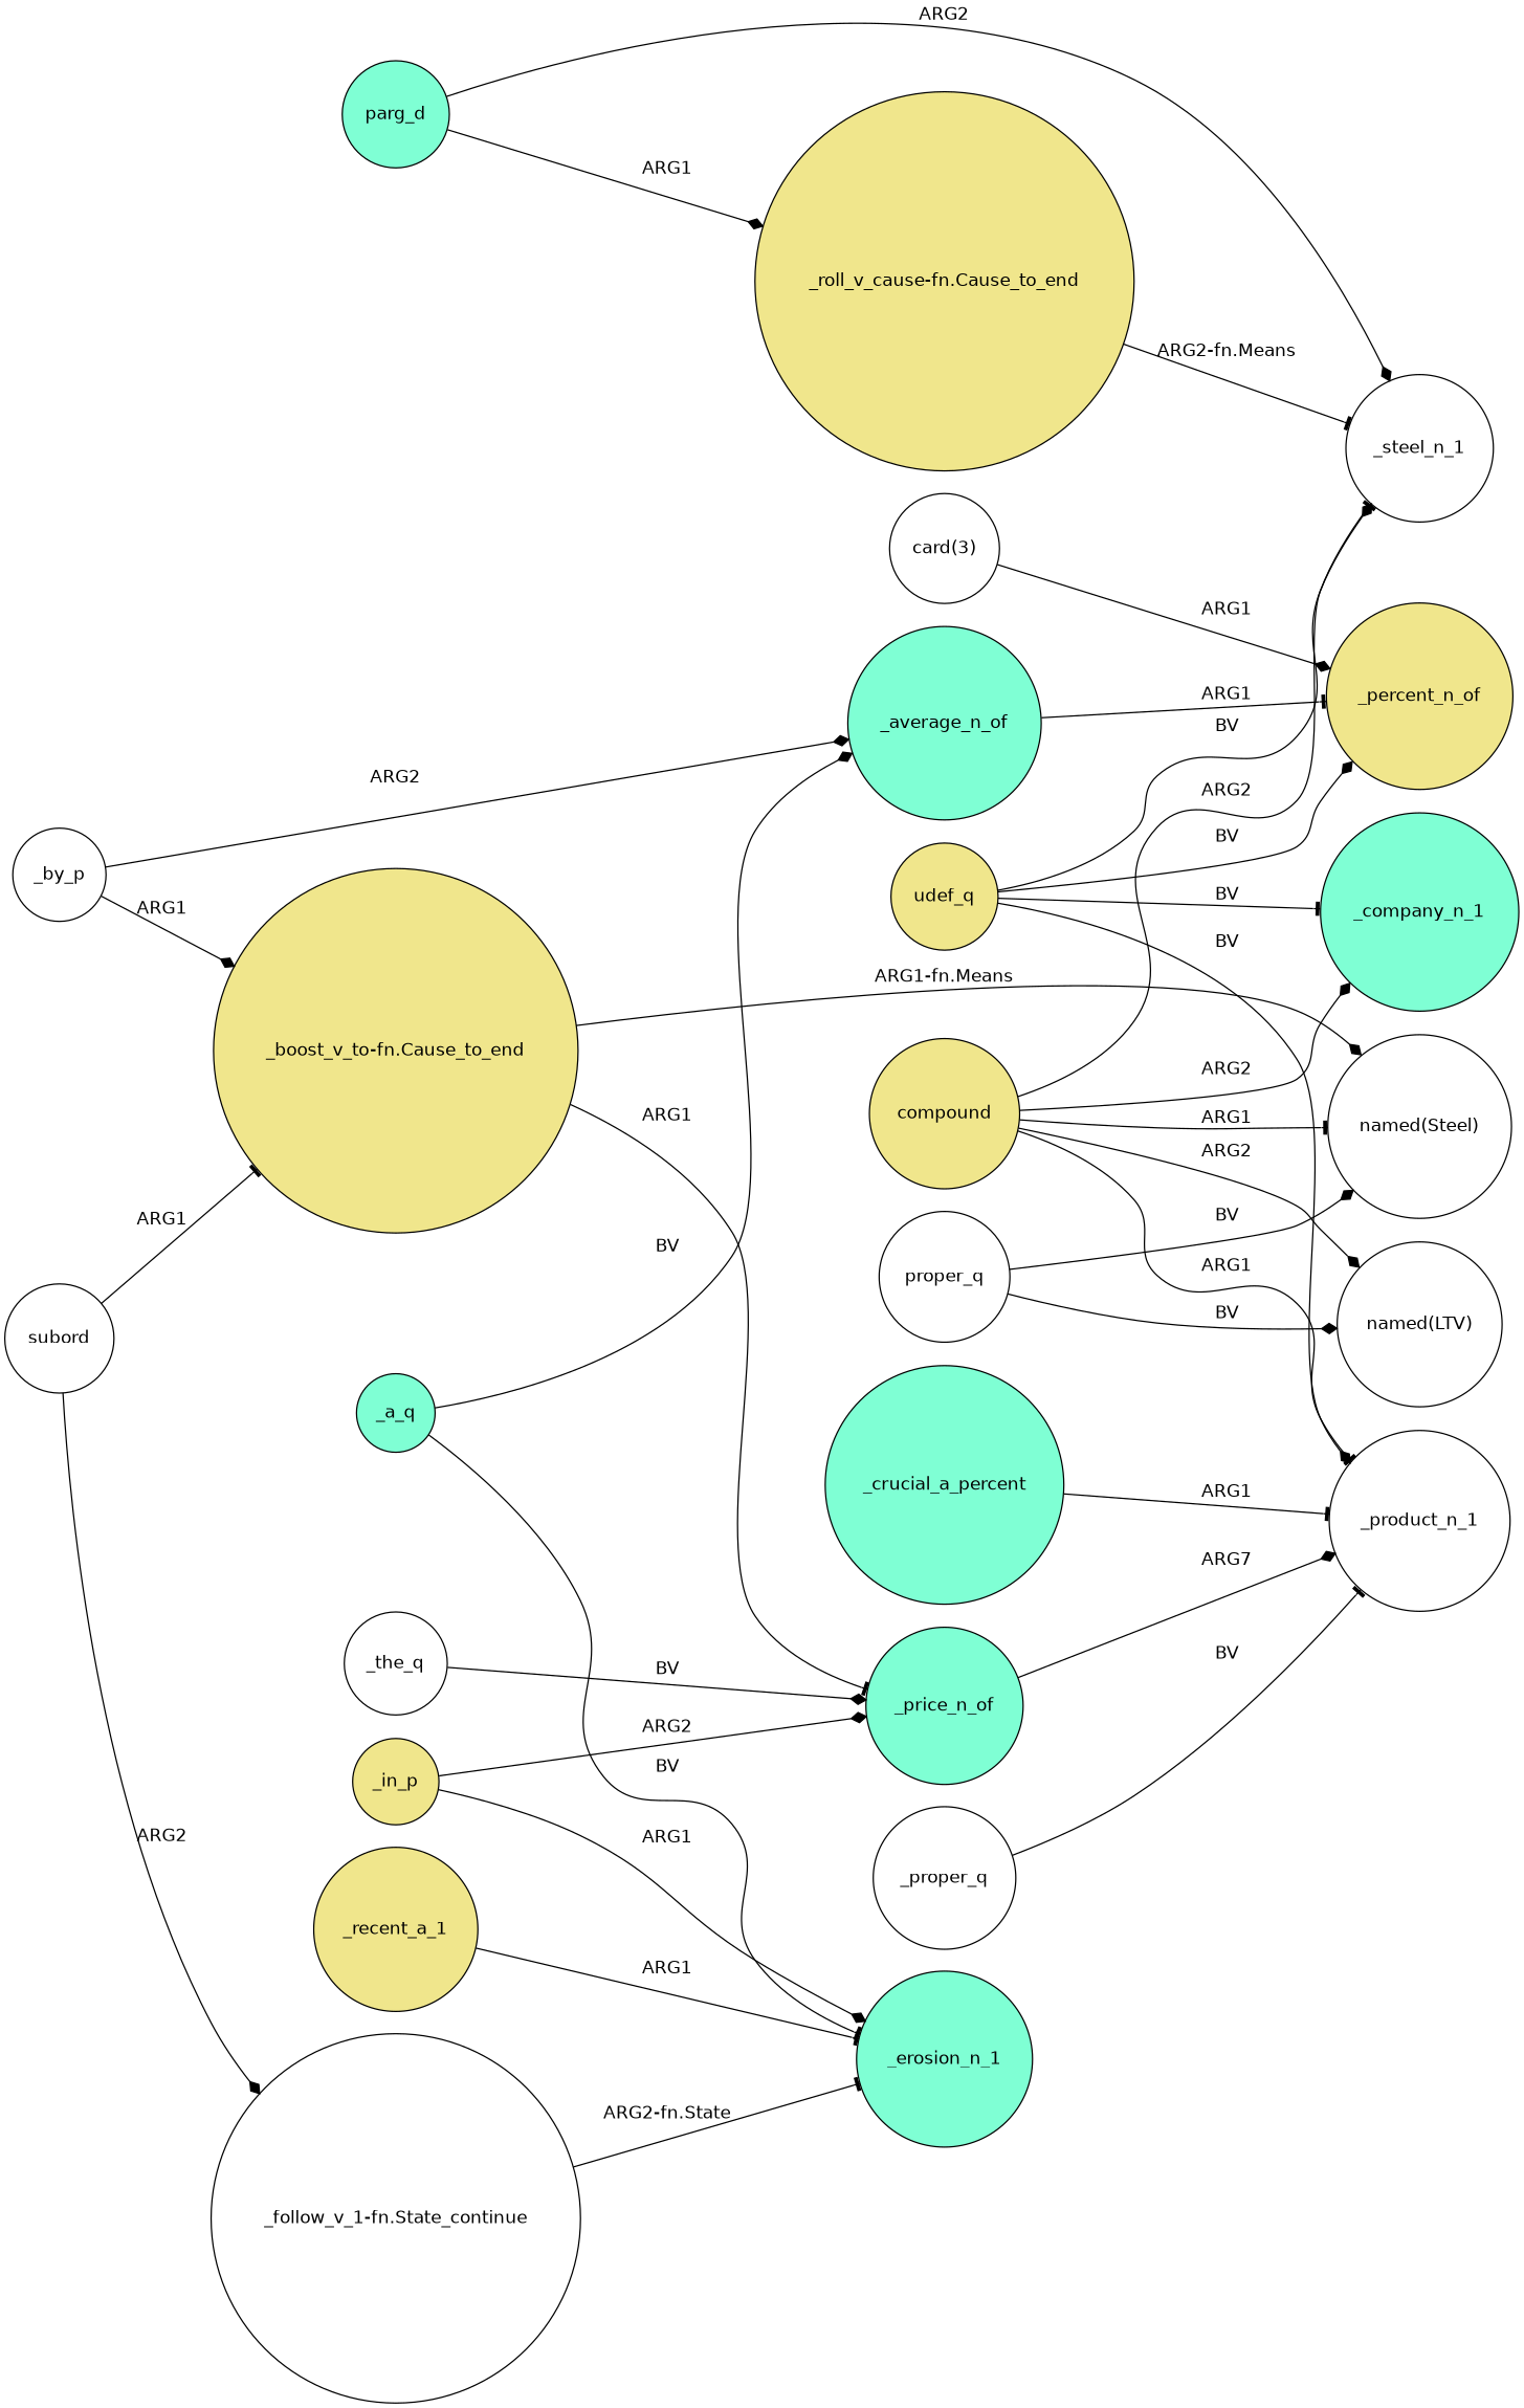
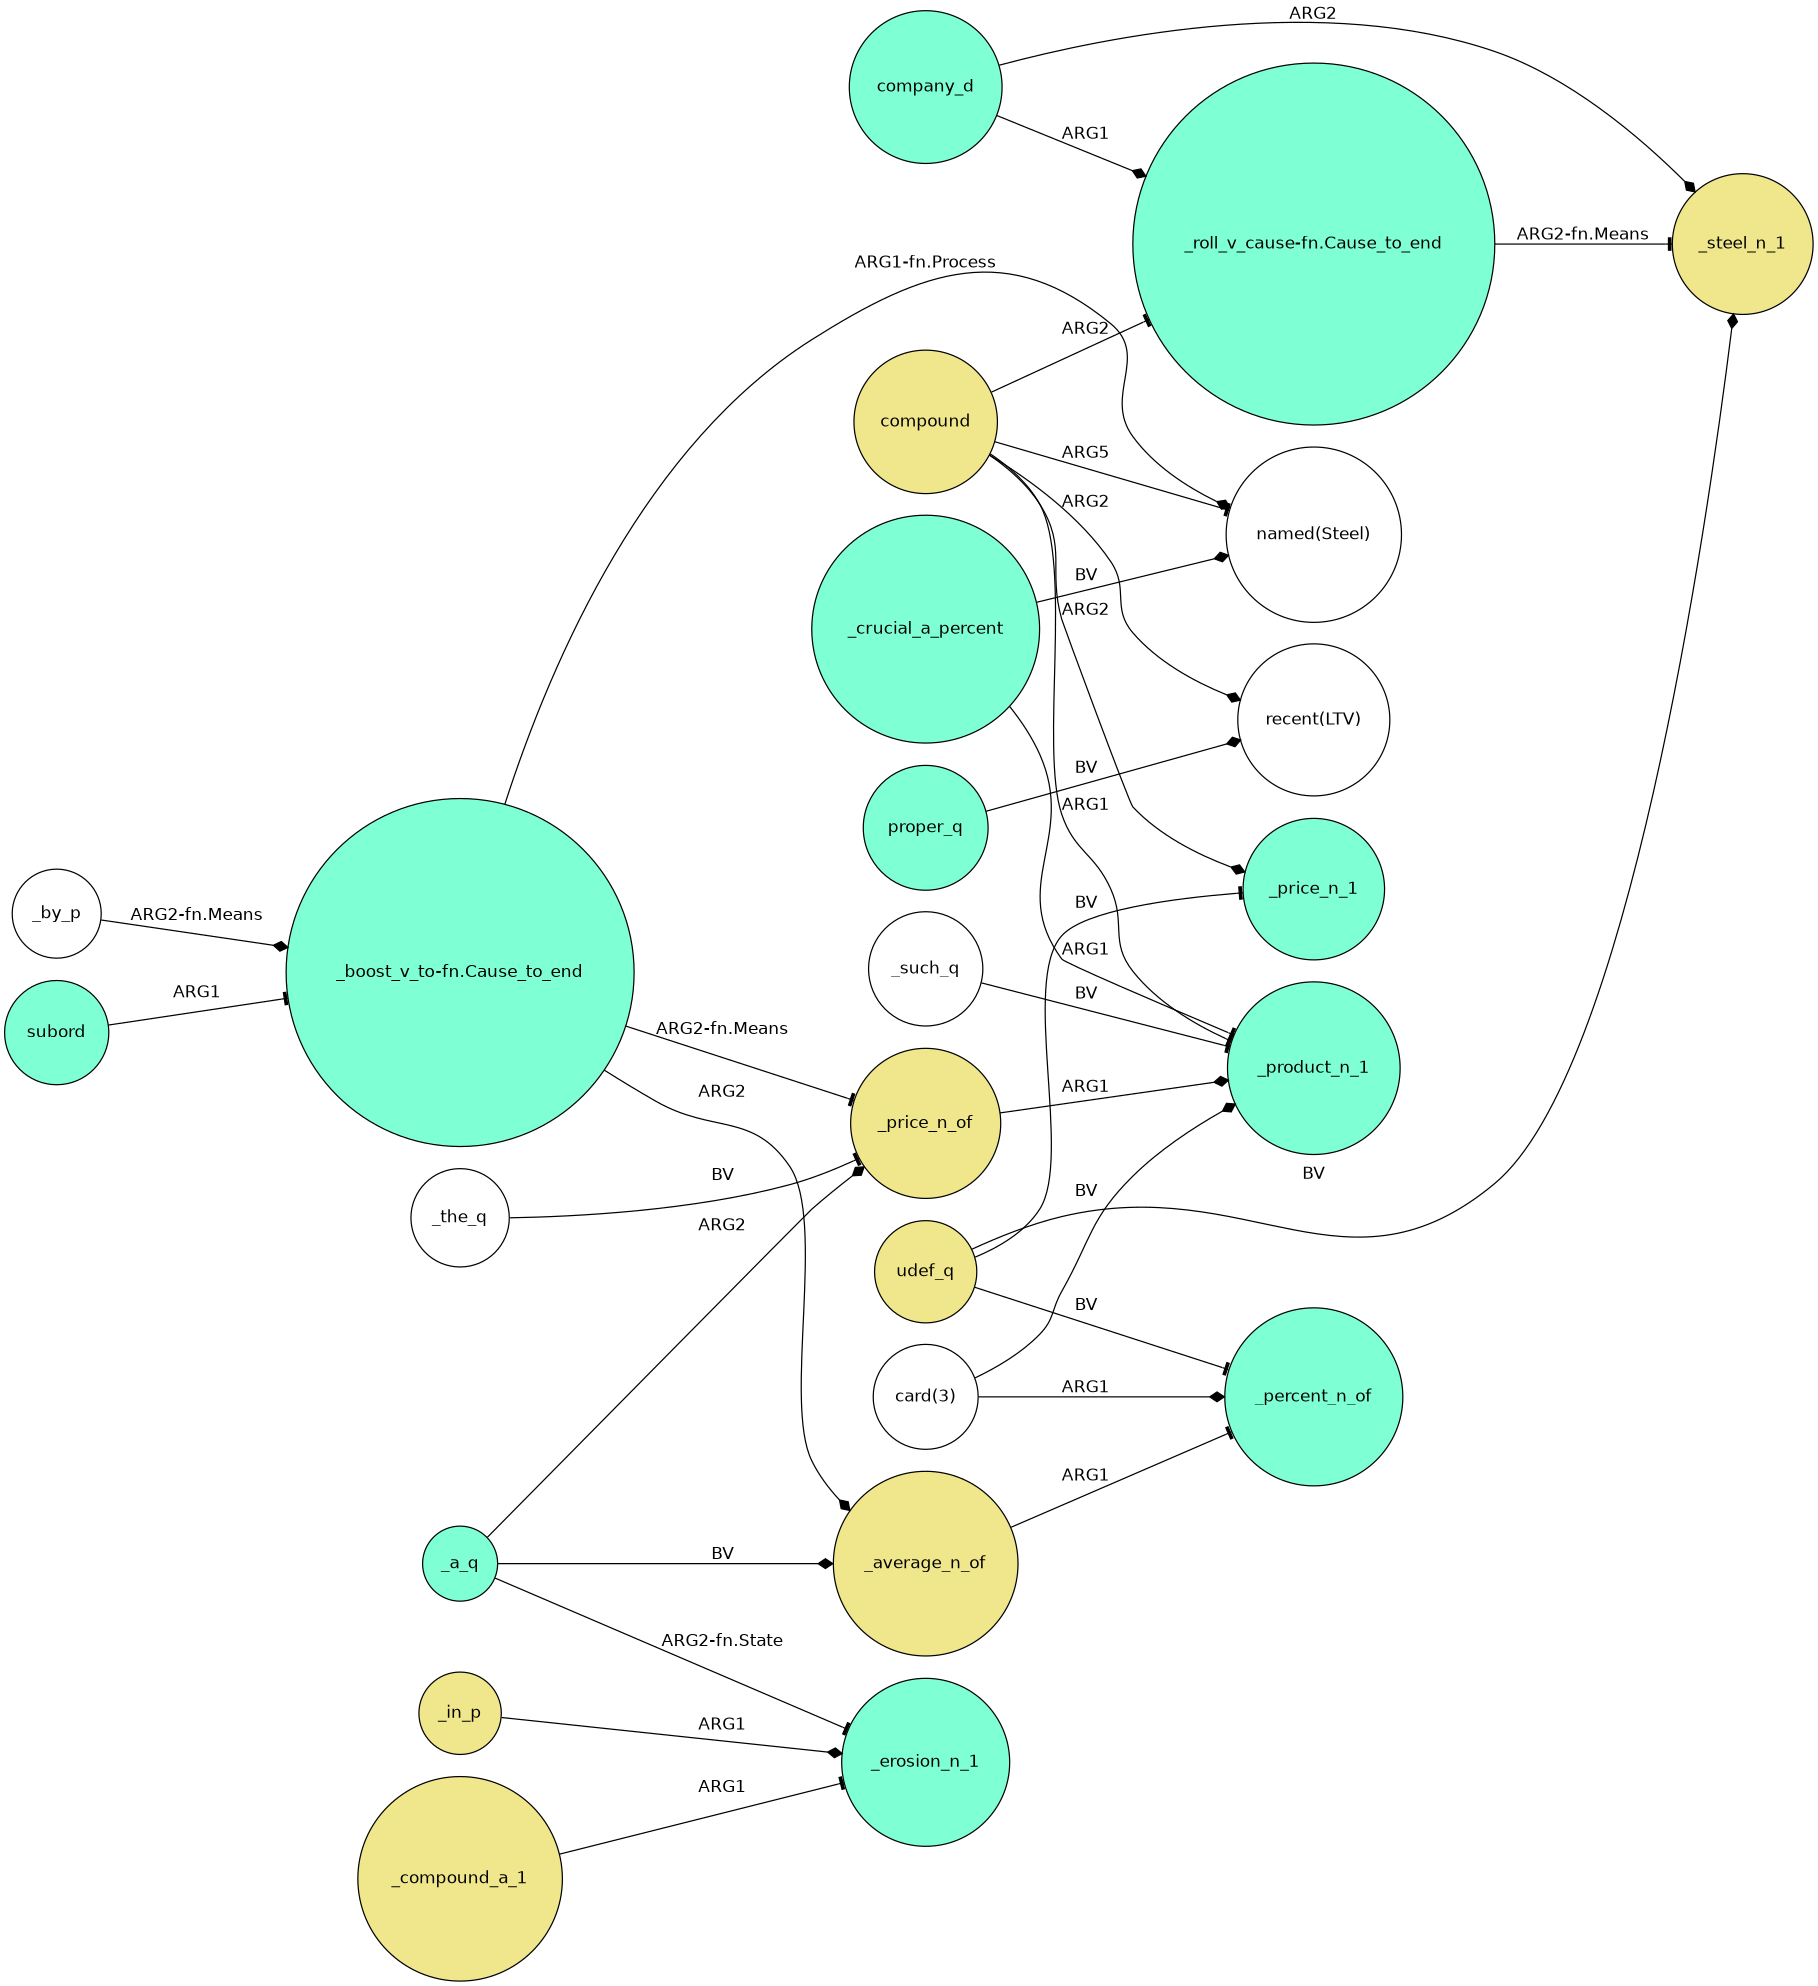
  digraph {
    fontname="DejaVu Sans"
    rankdir=LR
    node [fillcolor=aquamarine fontname="DejaVu Sans" shape=circle style=filled]
    edge [arrowhead=diamond fontname="DejaVu Sans"]
-   _steel_n_1 [fillcolor=white]
-   parg_d
-   "_roll_v_cause-fn.Cause_to_end" [fillcolor=khaki]
+   _steel_n_1 [fillcolor=khaki]
+   parg_d [label=company_d]
+   "_roll_v_cause-fn.Cause_to_end"
    compound [fillcolor=khaki]
    "named(Steel)" [fillcolor=white]
-   _company_n_1
-   _product_n_1 [fillcolor=white]
-   "named(LTV)" [fillcolor=white]
+   _company_n_1 [label=_price_n_1]
+   _product_n_1
+   "named(LTV)" [fillcolor=white label="recent(LTV)"]
    _a_q
    _erosion_n_1
-   _average_n_of
-   _percent_n_of [fillcolor=khaki]
-   _such_q [fillcolor=white label=_proper_q]
+   _average_n_of [fillcolor=khaki]
+   _percent_n_of
+   _such_q [fillcolor=white]
    n14 [label=_crucial_a_percent]
    _by_p [fillcolor=white]
-   "_boost_v_to-fn.Cause_to_end" [fillcolor=khaki]
-   _price_n_of
+   "_boost_v_to-fn.Cause_to_end"
+   _price_n_of [fillcolor=khaki]
    udef_q [fillcolor=khaki]
    "card(3)" [fillcolor=white]
-   proper_q [fillcolor=white]
+   proper_q
    _in_p [fillcolor=khaki]
-   "_follow_v_1-fn.State_continue" [fillcolor=white]
-   _recent_a_1 [fillcolor=khaki]
-   subord [fillcolor=white]
+   _recent_a_1 [fillcolor=khaki label=_compound_a_1]
+   subord
    _the_q [fillcolor=white]
    parg_d -> _steel_n_1 [label=ARG2]
    parg_d -> "_roll_v_cause-fn.Cause_to_end" [label=ARG1]
    "_roll_v_cause-fn.Cause_to_end" -> _steel_n_1 [arrowhead=tee label="ARG2-fn.Means"]
-   compound -> _steel_n_1 [arrowhead=tee label=ARG2]
-   compound -> "named(Steel)" [arrowhead=tee label=ARG1]
+   compound -> "_roll_v_cause-fn.Cause_to_end" [arrowhead=tee label=ARG2]
+   compound -> "named(Steel)" [arrowhead=tee label=ARG5]
    compound -> _company_n_1 [label=ARG2]
    compound -> _product_n_1 [arrowhead=tee label=ARG1]
    compound -> "named(LTV)" [label=ARG2]
-   _a_q -> _erosion_n_1 [arrowhead=tee label=BV]
+   _a_q -> _erosion_n_1 [arrowhead=tee label="ARG2-fn.State"]
    _a_q -> _average_n_of [label=BV]
    _average_n_of -> _percent_n_of [arrowhead=tee label=ARG1]
    _such_q -> _product_n_1 [arrowhead=tee label=BV]
    n14 -> _product_n_1 [arrowhead=tee label=ARG1]
-   _by_p -> _average_n_of [label=ARG2]
-   _by_p -> "_boost_v_to-fn.Cause_to_end" [label=ARG1]
-   "_boost_v_to-fn.Cause_to_end" -> "named(Steel)" [label="ARG1-fn.Means"]
-   "_boost_v_to-fn.Cause_to_end" -> _price_n_of [arrowhead=tee label=ARG1]
-   _price_n_of -> _product_n_1 [label=ARG7]
+   "_boost_v_to-fn.Cause_to_end" -> _average_n_of [label=ARG2]
+   _by_p -> "_boost_v_to-fn.Cause_to_end" [label="ARG2-fn.Means"]
+   "_boost_v_to-fn.Cause_to_end" -> "named(Steel)" [label="ARG1-fn.Process"]
+   "_boost_v_to-fn.Cause_to_end" -> _price_n_of [arrowhead=tee label="ARG2-fn.Means"]
+   _price_n_of -> _product_n_1 [label=ARG1]
    udef_q -> _steel_n_1 [label=BV]
    udef_q -> _company_n_1 [arrowhead=tee label=BV]
-   udef_q -> _product_n_1 [label=BV]
-   udef_q -> _percent_n_of [label=BV]
+   "card(3)" -> _product_n_1 [label=BV]
+   udef_q -> _percent_n_of [arrowhead=tee label=BV]
    "card(3)" -> _percent_n_of [label=ARG1]
-   proper_q -> "named(Steel)" [label=BV]
+   n14 -> "named(Steel)" [label=BV]
    proper_q -> "named(LTV)" [label=BV]
    _in_p -> _erosion_n_1 [label=ARG1]
-   _in_p -> _price_n_of [label=ARG2]
-   "_follow_v_1-fn.State_continue" -> _erosion_n_1 [arrowhead=tee label="ARG2-fn.State"]
+   _a_q -> _price_n_of [label=ARG2]
    _recent_a_1 -> _erosion_n_1 [arrowhead=tee label=ARG1]
    subord -> "_boost_v_to-fn.Cause_to_end" [arrowhead=tee label=ARG1]
-   subord -> "_follow_v_1-fn.State_continue" [label=ARG2]
-   _the_q -> _price_n_of [label=BV]
+   _the_q -> _price_n_of [arrowhead=tee label=BV]
  }
